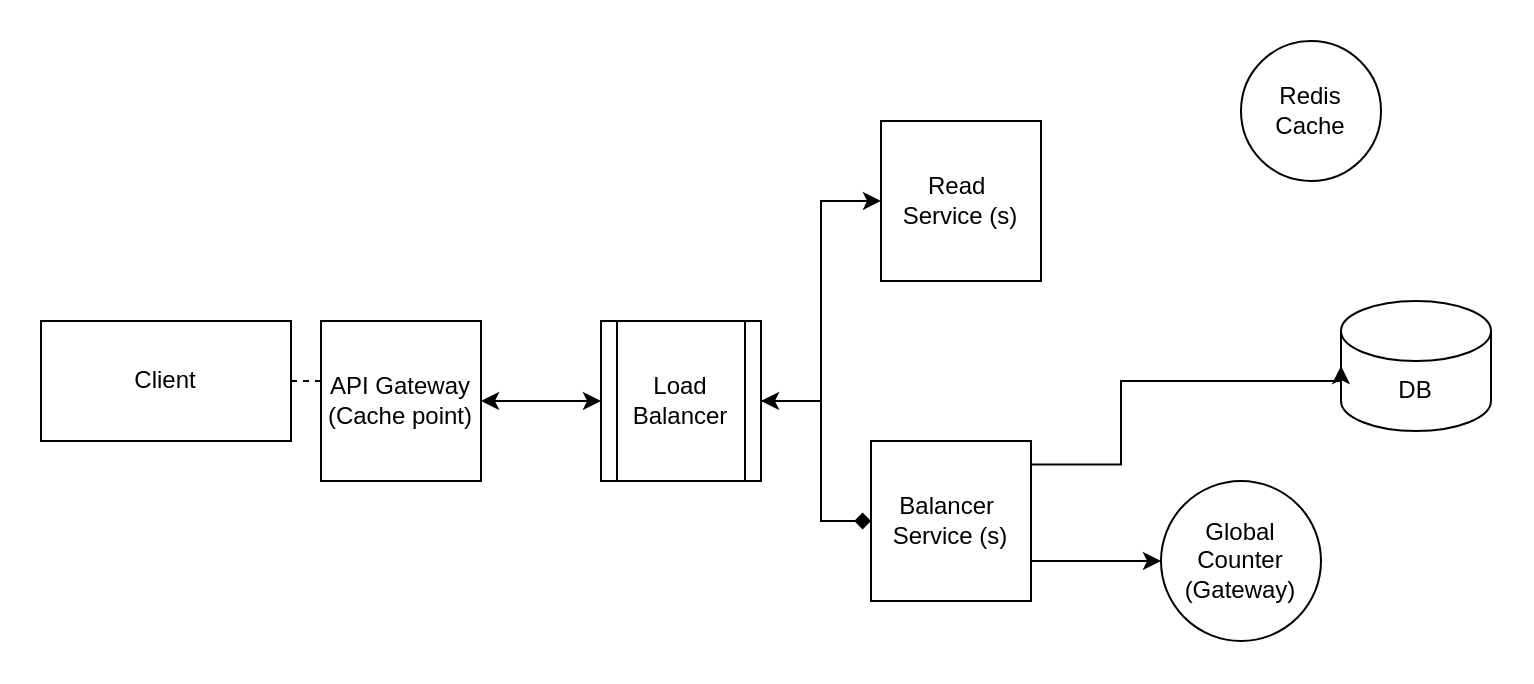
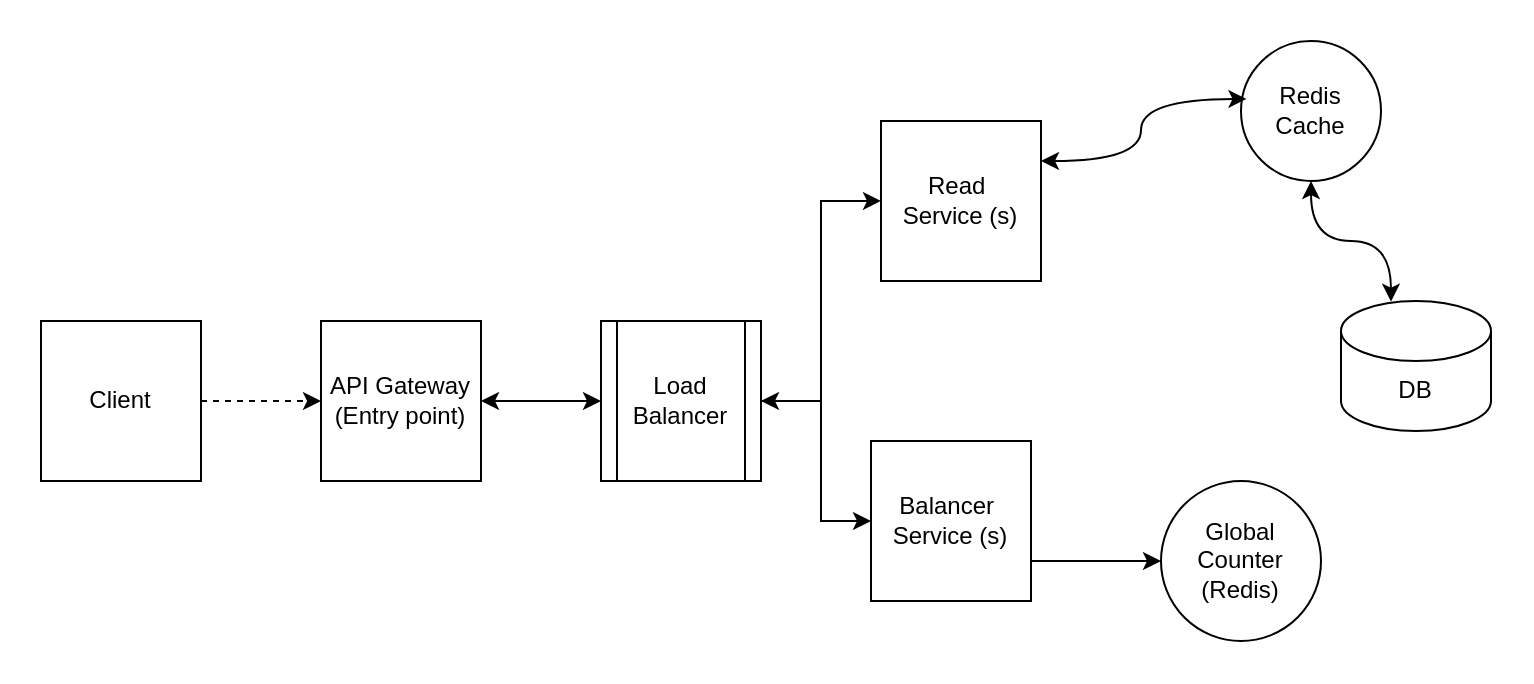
  <mxCell id="0" />
  <mxCell id="1" parent="0" />
  <mxCell id="2" style="edgeStyle=orthogonalEdgeStyle;rounded=0;orthogonalLoop=1;jettySize=auto;html=1;entryX=0;entryY=0.5;entryDx=0;entryDy=0;dashed=1;" edge="1" parent="1" source="3" target="11"><mxGeometry relative="1" as="geometry" /></mxCell>
- <mxCell id="3" value="Client" style="whiteSpace=wrap;html=1;aspect=fixed;" vertex="1" parent="1"><mxGeometry x="20" y="160" width="125" height="60" as="geometry" /></mxCell>
+ <mxCell id="3" value="Client" style="whiteSpace=wrap;html=1;aspect=fixed;" vertex="1" parent="1"><mxGeometry x="20" y="160" width="80" height="80" as="geometry" /></mxCell>
  <mxCell id="4" style="edgeStyle=orthogonalEdgeStyle;rounded=0;orthogonalLoop=1;jettySize=auto;html=1;exitX=1;exitY=0.75;exitDx=0;exitDy=0;entryX=0;entryY=0.5;entryDx=0;entryDy=0;" edge="1" parent="1" source="5" target="17"><mxGeometry relative="1" as="geometry"><mxPoint x="570" y="280.364" as="targetPoint" /></mxGeometry></mxCell>
  <mxCell id="5" value="Balancer&amp;nbsp;&lt;div&gt;&lt;span style=&quot;background-color: initial;&quot;&gt;Service (s)&lt;/span&gt;&lt;br&gt;&lt;/div&gt;" style="whiteSpace=wrap;html=1;aspect=fixed;" vertex="1" parent="1"><mxGeometry x="435" y="220" width="80" height="80" as="geometry" /></mxCell>
  <mxCell id="6" value="DB" style="shape=cylinder3;whiteSpace=wrap;html=1;boundedLbl=1;backgroundOutline=1;size=15;" vertex="1" parent="1"><mxGeometry x="670" y="150" width="75" height="65" as="geometry" /></mxCell>
  <mxCell id="7" value="Redis Cache" style="ellipse;whiteSpace=wrap;html=1;aspect=fixed;" vertex="1" parent="1"><mxGeometry x="620" y="20" width="70" height="70" as="geometry" /></mxCell>
+ <mxCell id="8" style="edgeStyle=orthogonalEdgeStyle;rounded=0;orthogonalLoop=1;jettySize=auto;html=1;entryX=0.333;entryY=0.005;entryDx=0;entryDy=0;entryPerimeter=0;curved=1;startArrow=classic;" edge="1" parent="1" source="7" target="6"><mxGeometry relative="1" as="geometry" /></mxCell>
  <mxCell id="9" value="Read&amp;nbsp;&lt;div&gt;Service (s)&lt;/div&gt;" style="whiteSpace=wrap;html=1;aspect=fixed;" vertex="1" parent="1"><mxGeometry x="440" y="60" width="80" height="80" as="geometry" /></mxCell>
  <mxCell id="10" style="edgeStyle=orthogonalEdgeStyle;rounded=0;orthogonalLoop=1;jettySize=auto;html=1;exitX=1;exitY=0.5;exitDx=0;exitDy=0;entryX=0;entryY=0.5;entryDx=0;entryDy=0;startArrow=classic;" edge="1" parent="1" source="11" target="16"><mxGeometry relative="1" as="geometry" /></mxCell>
- <mxCell id="11" value="API Gateway (Cache point)" style="whiteSpace=wrap;html=1;aspect=fixed;" vertex="1" parent="1"><mxGeometry x="160" y="160" width="80" height="80" as="geometry" /></mxCell>
- <mxCell id="12" style="edgeStyle=orthogonalEdgeStyle;rounded=0;orthogonalLoop=1;jettySize=auto;html=1;exitX=0.994;exitY=0.147;exitDx=0;exitDy=0;entryX=0;entryY=0.5;entryDx=0;entryDy=0;entryPerimeter=0;exitPerimeter=0;" edge="1" parent="1" source="5" target="6"><mxGeometry relative="1" as="geometry"><Array as="points"><mxPoint x="560" y="232" /><mxPoint x="560" y="190" /></Array></mxGeometry></mxCell>
+ <mxCell id="11" value="API Gateway (Entry point)" style="whiteSpace=wrap;html=1;aspect=fixed;" vertex="1" parent="1"><mxGeometry x="160" y="160" width="80" height="80" as="geometry" /></mxCell>
+ <mxCell id="13" style="edgeStyle=orthogonalEdgeStyle;rounded=0;orthogonalLoop=1;jettySize=auto;html=1;entryX=0.039;entryY=0.414;entryDx=0;entryDy=0;entryPerimeter=0;startArrow=classic;exitX=1;exitY=0.25;exitDx=0;exitDy=0;curved=1;" edge="1" parent="1" source="9" target="7"><mxGeometry relative="1" as="geometry" /></mxCell>
  <mxCell id="14" style="edgeStyle=orthogonalEdgeStyle;rounded=0;orthogonalLoop=1;jettySize=auto;html=1;startArrow=classic;entryX=0;entryY=0.5;entryDx=0;entryDy=0;" edge="1" parent="1"><mxGeometry relative="1" as="geometry"><mxPoint x="380" y="200" as="sourcePoint" /><mxPoint x="440" y="99.99" as="targetPoint" /><Array as="points"><mxPoint x="410" y="199.99" /><mxPoint x="410" y="99.99" /></Array></mxGeometry></mxCell>
- <mxCell id="15" style="edgeStyle=orthogonalEdgeStyle;rounded=0;orthogonalLoop=1;jettySize=auto;html=1;entryX=0;entryY=0.5;entryDx=0;entryDy=0;endArrow=diamond;" edge="1" parent="1" source="16" target="5"><mxGeometry relative="1" as="geometry"><Array as="points"><mxPoint x="410" y="200" /><mxPoint x="410" y="260" /></Array></mxGeometry></mxCell>
+ <mxCell id="15" style="edgeStyle=orthogonalEdgeStyle;rounded=0;orthogonalLoop=1;jettySize=auto;html=1;entryX=0;entryY=0.5;entryDx=0;entryDy=0;" edge="1" parent="1" source="16" target="5"><mxGeometry relative="1" as="geometry"><Array as="points"><mxPoint x="410" y="200" /><mxPoint x="410" y="260" /></Array></mxGeometry></mxCell>
  <mxCell id="16" value="Load Balancer" style="whiteSpace=wrap;html=1;aspect=fixed;shape=process;backgroundOutline=1;" vertex="1" parent="1"><mxGeometry x="300" y="160" width="80" height="80" as="geometry" /></mxCell>
- <mxCell id="17" value="Global Counter (Gateway)" style="ellipse;whiteSpace=wrap;html=1;aspect=fixed;" vertex="1" parent="1"><mxGeometry x="580" y="240" width="80" height="80" as="geometry" /></mxCell>
+ <mxCell id="17" value="Global Counter (Redis)" style="ellipse;whiteSpace=wrap;html=1;aspect=fixed;" vertex="1" parent="1"><mxGeometry x="580" y="240" width="80" height="80" as="geometry" /></mxCell>
